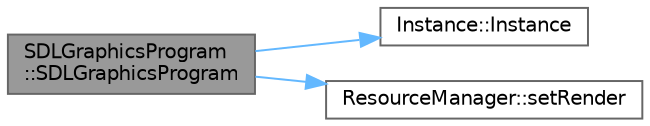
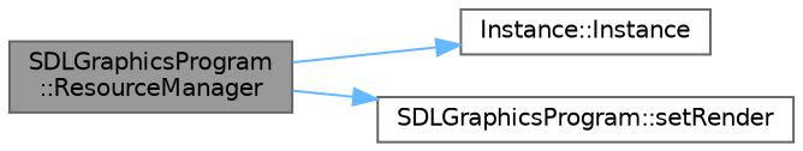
  digraph {
    rankdir=LR
    node [color=grey40 fillcolor=white fontname=Helvetica fontsize=10 shape=box style=filled]
    edge [color=steelblue1 fontname=Helvetica fontsize=10 labelfontname=Helvetica labelfontsize=10 style=solid]
-   n1 [color=gray40 fillcolor=grey60 fontcolor=black height=0.2 label="SDLGraphicsProgram\l::SDLGraphicsProgram" width=0.4]
+   n1 [color=gray40 fillcolor=grey60 fontcolor=black height=0.2 label="SDLGraphicsProgram\l::ResourceManager" width=0.4]
    n2 [height=0.2 label="Instance::Instance" width=0.4]
-   n3 [height=0.2 label="ResourceManager::setRender" width=0.4]
+   n3 [height=0.2 label="SDLGraphicsProgram::setRender" width=0.4]
    n1 -> n2
    n1 -> n3
  }
